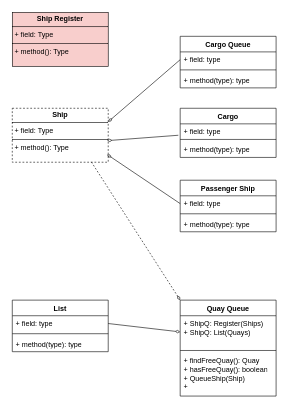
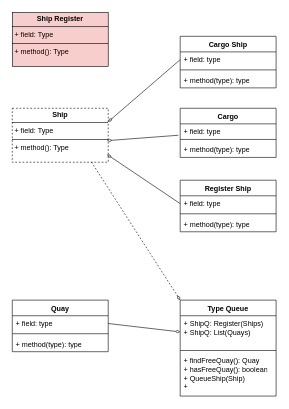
  <mxCell id="0" />
  <mxCell id="1" parent="0" />
  <mxCell id="2" value="&lt;p style=&quot;margin:0px;margin-top:4px;text-align:center;&quot;&gt;&lt;b&gt;Ship Register&lt;/b&gt;&lt;/p&gt;&lt;hr size=&quot;1&quot; style=&quot;border-style:solid;&quot;&gt;&lt;p style=&quot;margin:0px;margin-left:4px;&quot;&gt;+ field: Type&lt;/p&gt;&lt;hr size=&quot;1&quot; style=&quot;border-style:solid;&quot;&gt;&lt;p style=&quot;margin:0px;margin-left:4px;&quot;&gt;+ method(): Type&lt;/p&gt;" style="verticalAlign=top;align=left;overflow=fill;html=1;whiteSpace=wrap;fillColor=#f8cecc;" vertex="1" parent="1"><mxGeometry x="20" y="20" width="160" height="90" as="geometry" /></mxCell>
  <mxCell id="3" value="&lt;p style=&quot;margin:0px;margin-top:4px;text-align:center;&quot;&gt;&lt;b&gt;Ship&lt;/b&gt;&lt;/p&gt;&lt;hr size=&quot;1&quot; style=&quot;border-style:solid;&quot;&gt;&lt;p style=&quot;margin:0px;margin-left:4px;&quot;&gt;+ field: Type&lt;/p&gt;&lt;hr size=&quot;1&quot; style=&quot;border-style:solid;&quot;&gt;&lt;p style=&quot;margin:0px;margin-left:4px;&quot;&gt;+ method(): Type&lt;/p&gt;" style="verticalAlign=top;align=left;overflow=fill;html=1;whiteSpace=wrap;dashed=1;" vertex="1" parent="1"><mxGeometry x="20" y="180" width="160" height="90" as="geometry" /></mxCell>
  <mxCell id="4" value="Cargo" style="swimlane;fontStyle=1;align=center;verticalAlign=top;childLayout=stackLayout;horizontal=1;startSize=26;horizontalStack=0;resizeParent=1;resizeParentMax=0;resizeLast=0;collapsible=1;marginBottom=0;whiteSpace=wrap;html=1;" vertex="1" parent="1"><mxGeometry x="300" y="180" width="160" height="82" as="geometry" /></mxCell>
  <mxCell id="5" value="+ field: type" style="text;strokeColor=none;fillColor=none;align=left;verticalAlign=top;spacingLeft=4;spacingRight=4;overflow=hidden;rotatable=0;points=[[0,0.5],[1,0.5]];portConstraint=eastwest;whiteSpace=wrap;html=1;" vertex="1" parent="4"><mxGeometry y="26" width="160" height="22" as="geometry" /></mxCell>
  <mxCell id="6" value="" style="line;strokeWidth=1;fillColor=none;align=left;verticalAlign=middle;spacingTop=-1;spacingLeft=3;spacingRight=3;rotatable=0;labelPosition=right;points=[];portConstraint=eastwest;strokeColor=inherit;" vertex="1" parent="4"><mxGeometry y="48" width="160" height="8" as="geometry" /></mxCell>
  <mxCell id="7" value="+ method(type): type" style="text;strokeColor=none;fillColor=none;align=left;verticalAlign=top;spacingLeft=4;spacingRight=4;overflow=hidden;rotatable=0;points=[[0,0.5],[1,0.5]];portConstraint=eastwest;whiteSpace=wrap;html=1;" vertex="1" parent="4"><mxGeometry y="56" width="160" height="26" as="geometry" /></mxCell>
- <mxCell id="8" value="Cargo Queue" style="swimlane;fontStyle=1;align=center;verticalAlign=top;childLayout=stackLayout;horizontal=1;startSize=26;horizontalStack=0;resizeParent=1;resizeParentMax=0;resizeLast=0;collapsible=1;marginBottom=0;whiteSpace=wrap;html=1;" vertex="1" parent="1"><mxGeometry x="300" y="60" width="160" height="86" as="geometry" /></mxCell>
+ <mxCell id="8" value="Cargo Ship" style="swimlane;fontStyle=1;align=center;verticalAlign=top;childLayout=stackLayout;horizontal=1;startSize=26;horizontalStack=0;resizeParent=1;resizeParentMax=0;resizeLast=0;collapsible=1;marginBottom=0;whiteSpace=wrap;html=1;" vertex="1" parent="1"><mxGeometry x="300" y="60" width="160" height="86" as="geometry" /></mxCell>
  <mxCell id="9" value="+ field: type" style="text;strokeColor=none;fillColor=none;align=left;verticalAlign=top;spacingLeft=4;spacingRight=4;overflow=hidden;rotatable=0;points=[[0,0.5],[1,0.5]];portConstraint=eastwest;whiteSpace=wrap;html=1;" vertex="1" parent="8"><mxGeometry y="26" width="160" height="26" as="geometry" /></mxCell>
  <mxCell id="10" value="" style="line;strokeWidth=1;fillColor=none;align=left;verticalAlign=middle;spacingTop=-1;spacingLeft=3;spacingRight=3;rotatable=0;labelPosition=right;points=[];portConstraint=eastwest;strokeColor=inherit;" vertex="1" parent="8"><mxGeometry y="52" width="160" height="8" as="geometry" /></mxCell>
  <mxCell id="11" value="+ method(type): type" style="text;strokeColor=none;fillColor=none;align=left;verticalAlign=top;spacingLeft=4;spacingRight=4;overflow=hidden;rotatable=0;points=[[0,0.5],[1,0.5]];portConstraint=eastwest;whiteSpace=wrap;html=1;" vertex="1" parent="8"><mxGeometry y="60" width="160" height="26" as="geometry" /></mxCell>
- <mxCell id="12" value="Passenger Ship&lt;div&gt;&lt;br&gt;&lt;/div&gt;" style="swimlane;fontStyle=1;align=center;verticalAlign=top;childLayout=stackLayout;horizontal=1;startSize=26;horizontalStack=0;resizeParent=1;resizeParentMax=0;resizeLast=0;collapsible=1;marginBottom=0;whiteSpace=wrap;html=1;" vertex="1" parent="1"><mxGeometry x="300" y="300" width="160" height="86" as="geometry" /></mxCell>
+ <mxCell id="12" value="Register Ship&lt;div&gt;&lt;br&gt;&lt;/div&gt;" style="swimlane;fontStyle=1;align=center;verticalAlign=top;childLayout=stackLayout;horizontal=1;startSize=26;horizontalStack=0;resizeParent=1;resizeParentMax=0;resizeLast=0;collapsible=1;marginBottom=0;whiteSpace=wrap;html=1;" vertex="1" parent="1"><mxGeometry x="300" y="300" width="160" height="86" as="geometry" /></mxCell>
  <mxCell id="13" value="+ field: type" style="text;strokeColor=none;fillColor=none;align=left;verticalAlign=top;spacingLeft=4;spacingRight=4;overflow=hidden;rotatable=0;points=[[0,0.5],[1,0.5]];portConstraint=eastwest;whiteSpace=wrap;html=1;" vertex="1" parent="12"><mxGeometry y="26" width="160" height="26" as="geometry" /></mxCell>
  <mxCell id="14" value="" style="line;strokeWidth=1;fillColor=none;align=left;verticalAlign=middle;spacingTop=-1;spacingLeft=3;spacingRight=3;rotatable=0;labelPosition=right;points=[];portConstraint=eastwest;strokeColor=inherit;" vertex="1" parent="12"><mxGeometry y="52" width="160" height="8" as="geometry" /></mxCell>
  <mxCell id="15" value="+ method(type): type" style="text;strokeColor=none;fillColor=none;align=left;verticalAlign=top;spacingLeft=4;spacingRight=4;overflow=hidden;rotatable=0;points=[[0,0.5],[1,0.5]];portConstraint=eastwest;whiteSpace=wrap;html=1;" vertex="1" parent="12"><mxGeometry y="60" width="160" height="26" as="geometry" /></mxCell>
- <mxCell id="16" value="Quay Queue" style="swimlane;fontStyle=1;align=center;verticalAlign=top;childLayout=stackLayout;horizontal=1;startSize=26;horizontalStack=0;resizeParent=1;resizeParentMax=0;resizeLast=0;collapsible=1;marginBottom=0;whiteSpace=wrap;html=1;" vertex="1" parent="1"><mxGeometry x="300" y="500" width="160" height="160" as="geometry" /></mxCell>
+ <mxCell id="16" value="Type Queue" style="swimlane;fontStyle=1;align=center;verticalAlign=top;childLayout=stackLayout;horizontal=1;startSize=26;horizontalStack=0;resizeParent=1;resizeParentMax=0;resizeLast=0;collapsible=1;marginBottom=0;whiteSpace=wrap;html=1;" vertex="1" parent="1"><mxGeometry x="300" y="500" width="160" height="160" as="geometry" /></mxCell>
  <mxCell id="17" value="+ ShipQ: Register(Ships)&lt;div&gt;+ ShipQ: List(Quays)&lt;/div&gt;" style="text;strokeColor=none;fillColor=none;align=left;verticalAlign=top;spacingLeft=4;spacingRight=4;overflow=hidden;rotatable=0;points=[[0,0.5],[1,0.5]];portConstraint=eastwest;whiteSpace=wrap;html=1;" vertex="1" parent="16"><mxGeometry y="26" width="160" height="54" as="geometry" /></mxCell>
  <mxCell id="18" value="" style="line;strokeWidth=1;fillColor=none;align=left;verticalAlign=middle;spacingTop=-1;spacingLeft=3;spacingRight=3;rotatable=0;labelPosition=right;points=[];portConstraint=eastwest;strokeColor=inherit;" vertex="1" parent="16"><mxGeometry y="80" width="160" height="8" as="geometry" /></mxCell>
  <mxCell id="19" value="+ findFreeQuay(): Quay&lt;div&gt;+ hasFreeQuay(): boolean&lt;/div&gt;&lt;div&gt;+ QueueShip(Ship)&lt;/div&gt;&lt;div&gt;+&lt;/div&gt;" style="text;strokeColor=none;fillColor=none;align=left;verticalAlign=top;spacingLeft=4;spacingRight=4;overflow=hidden;rotatable=0;points=[[0,0.5],[1,0.5]];portConstraint=eastwest;whiteSpace=wrap;html=1;" vertex="1" parent="16"><mxGeometry y="88" width="160" height="72" as="geometry" /></mxCell>
- <mxCell id="20" value="List" style="swimlane;fontStyle=1;align=center;verticalAlign=top;childLayout=stackLayout;horizontal=1;startSize=26;horizontalStack=0;resizeParent=1;resizeParentMax=0;resizeLast=0;collapsible=1;marginBottom=0;whiteSpace=wrap;html=1;" vertex="1" parent="1"><mxGeometry x="20" y="500" width="160" height="86" as="geometry" /></mxCell>
+ <mxCell id="20" value="Quay" style="swimlane;fontStyle=1;align=center;verticalAlign=top;childLayout=stackLayout;horizontal=1;startSize=26;horizontalStack=0;resizeParent=1;resizeParentMax=0;resizeLast=0;collapsible=1;marginBottom=0;whiteSpace=wrap;html=1;" vertex="1" parent="1"><mxGeometry x="20" y="500" width="160" height="86" as="geometry" /></mxCell>
  <mxCell id="21" value="+ field: type" style="text;strokeColor=none;fillColor=none;align=left;verticalAlign=top;spacingLeft=4;spacingRight=4;overflow=hidden;rotatable=0;points=[[0,0.5],[1,0.5]];portConstraint=eastwest;whiteSpace=wrap;html=1;" vertex="1" parent="20"><mxGeometry y="26" width="160" height="26" as="geometry" /></mxCell>
  <mxCell id="22" value="" style="line;strokeWidth=1;fillColor=none;align=left;verticalAlign=middle;spacingTop=-1;spacingLeft=3;spacingRight=3;rotatable=0;labelPosition=right;points=[];portConstraint=eastwest;strokeColor=inherit;" vertex="1" parent="20"><mxGeometry y="52" width="160" height="8" as="geometry" /></mxCell>
  <mxCell id="23" value="+ method(type): type" style="text;strokeColor=none;fillColor=none;align=left;verticalAlign=top;spacingLeft=4;spacingRight=4;overflow=hidden;rotatable=0;points=[[0,0.5],[1,0.5]];portConstraint=eastwest;whiteSpace=wrap;html=1;" vertex="1" parent="20"><mxGeometry y="60" width="160" height="26" as="geometry" /></mxCell>
  <mxCell id="24" value="" style="endArrow=diamondThin;html=1;rounded=0;entryX=1;entryY=0.25;entryDx=0;entryDy=0;exitX=0;exitY=0.5;exitDx=0;exitDy=0;endFill=0;" edge="1" parent="1" source="9" target="3"><mxGeometry width="50" height="50" relative="1" as="geometry"><mxPoint x="290" y="440" as="sourcePoint" /><mxPoint x="340" y="390" as="targetPoint" /></mxGeometry></mxCell>
  <mxCell id="25" value="" style="endArrow=diamondThin;html=1;rounded=0;entryX=0.988;entryY=0.6;entryDx=0;entryDy=0;entryPerimeter=0;exitX=-0.019;exitY=0.864;exitDx=0;exitDy=0;exitPerimeter=0;endFill=0;" edge="1" parent="1" source="5" target="3"><mxGeometry width="50" height="50" relative="1" as="geometry"><mxPoint x="290" y="440" as="sourcePoint" /><mxPoint x="340" y="390" as="targetPoint" /></mxGeometry></mxCell>
  <mxCell id="26" value="" style="endArrow=diamondThin;html=1;rounded=0;exitX=0;exitY=0.5;exitDx=0;exitDy=0;entryX=0.988;entryY=0.856;entryDx=0;entryDy=0;entryPerimeter=0;endFill=0;" edge="1" parent="1" source="13" target="3"><mxGeometry width="50" height="50" relative="1" as="geometry"><mxPoint x="290" y="440" as="sourcePoint" /><mxPoint x="182" y="258" as="targetPoint" /></mxGeometry></mxCell>
  <mxCell id="27" value="" style="endArrow=diamondThin;html=1;rounded=0;exitX=0.824;exitY=0.994;exitDx=0;exitDy=0;exitPerimeter=0;entryX=0;entryY=0;entryDx=0;entryDy=0;endFill=0;dashed=1;" edge="1" parent="1" source="3" target="16"><mxGeometry width="50" height="50" relative="1" as="geometry"><mxPoint x="290" y="480" as="sourcePoint" /><mxPoint x="240" y="380" as="targetPoint" /></mxGeometry></mxCell>
  <mxCell id="28" value="" style="endArrow=diamondThin;html=1;rounded=0;exitX=1;exitY=0.5;exitDx=0;exitDy=0;entryX=0;entryY=0.5;entryDx=0;entryDy=0;endFill=0;" edge="1" parent="1" source="21" target="17"><mxGeometry width="50" height="50" relative="1" as="geometry"><mxPoint x="290" y="480" as="sourcePoint" /><mxPoint x="340" y="430" as="targetPoint" /></mxGeometry></mxCell>
